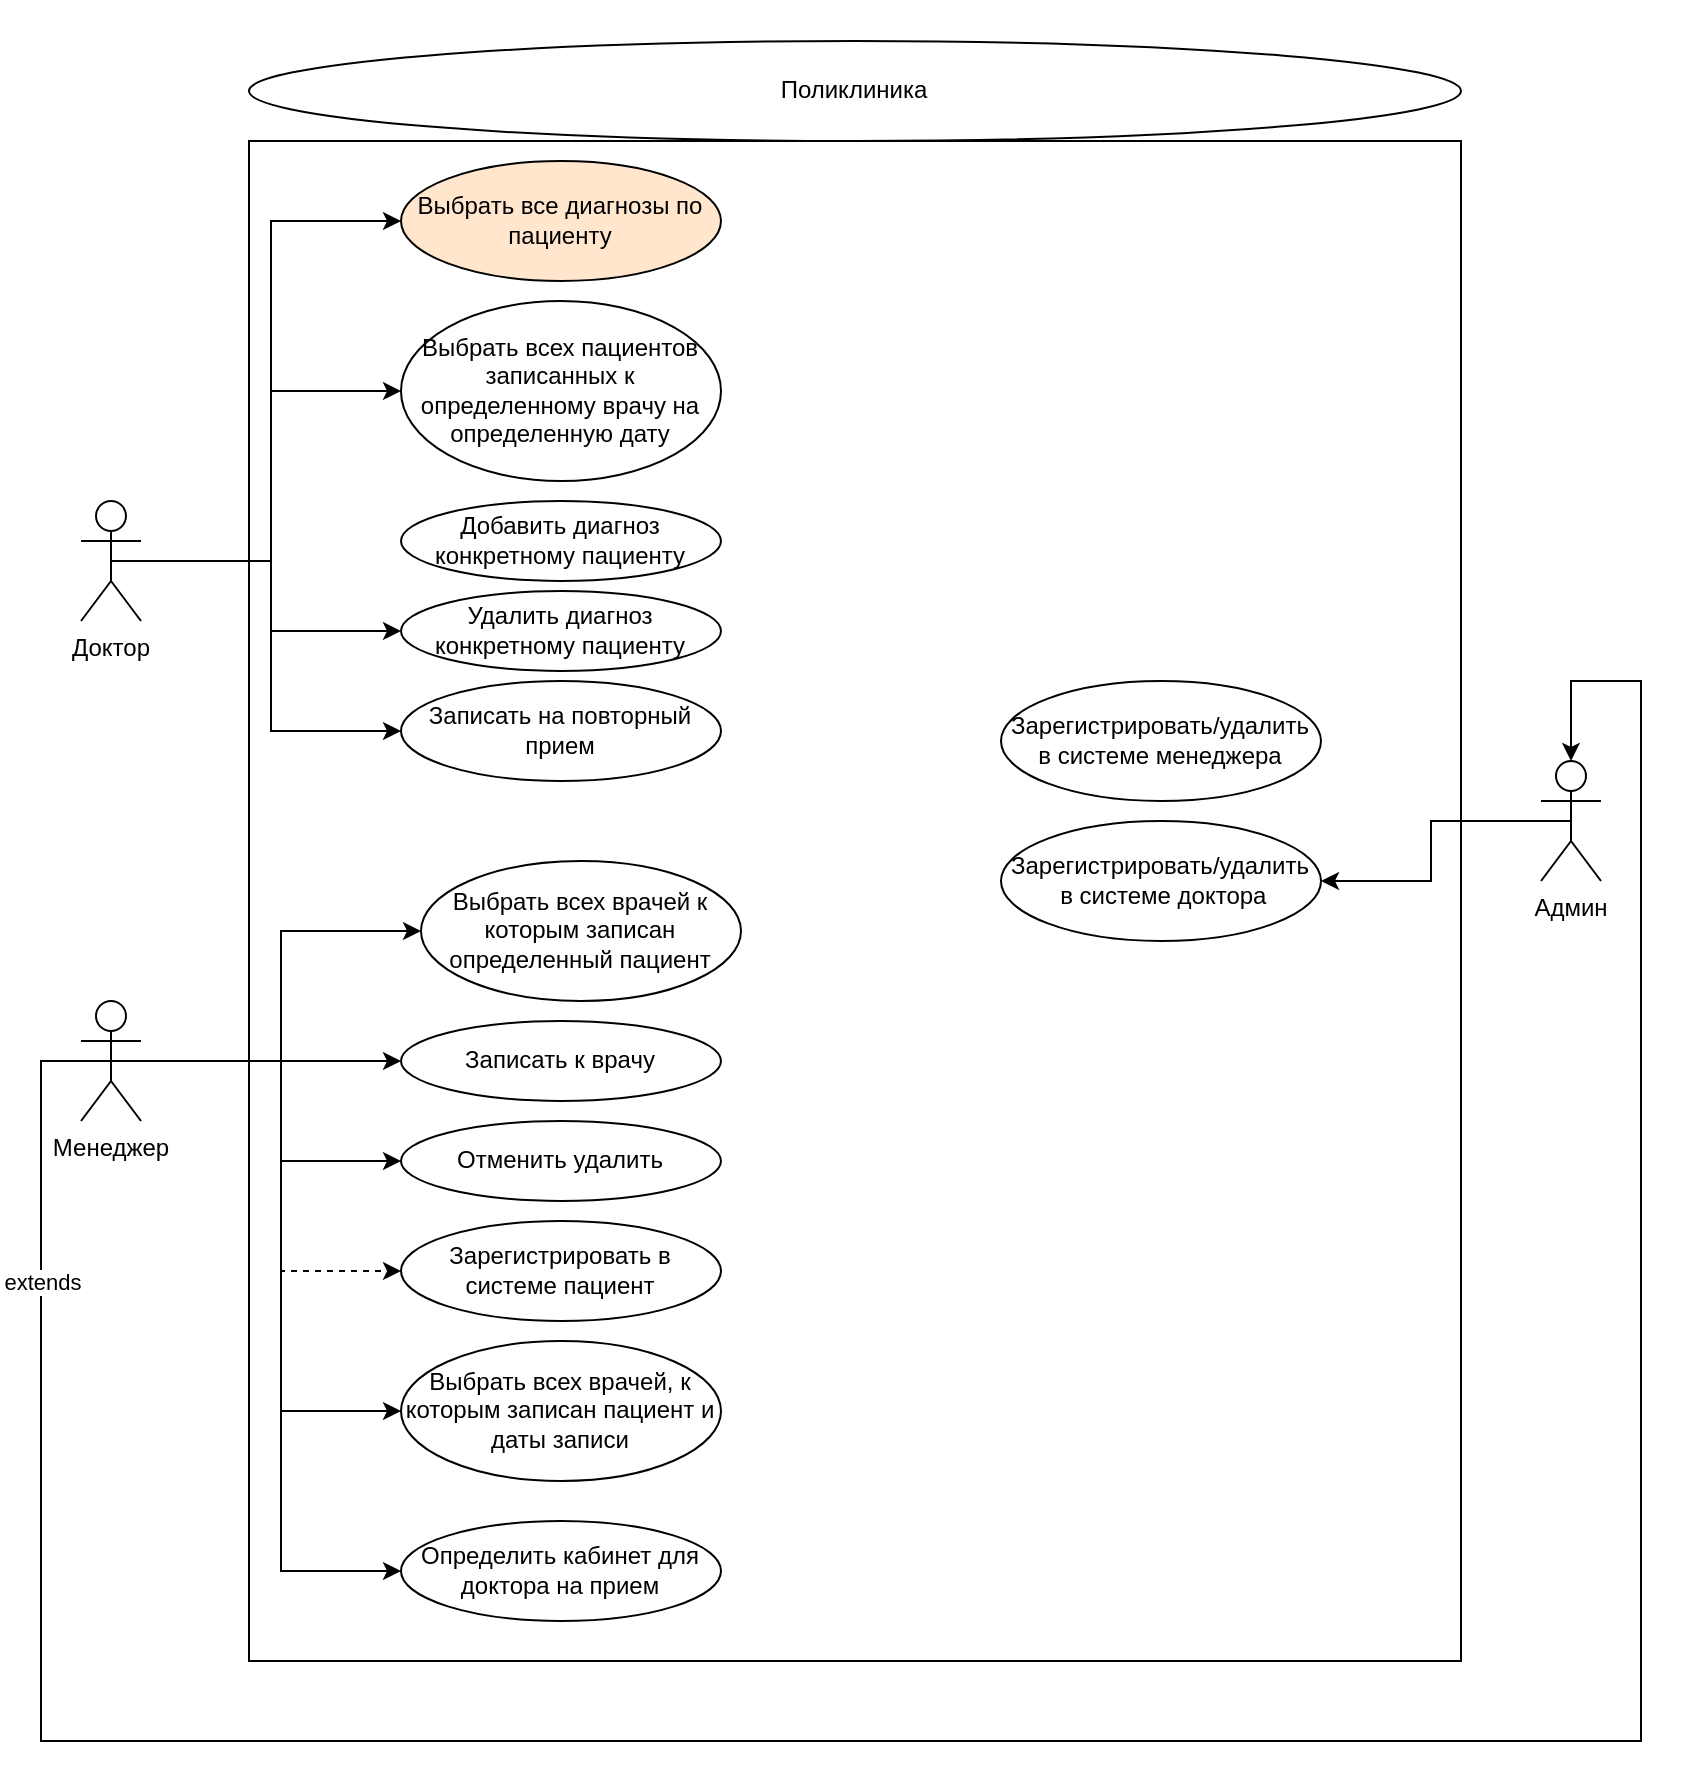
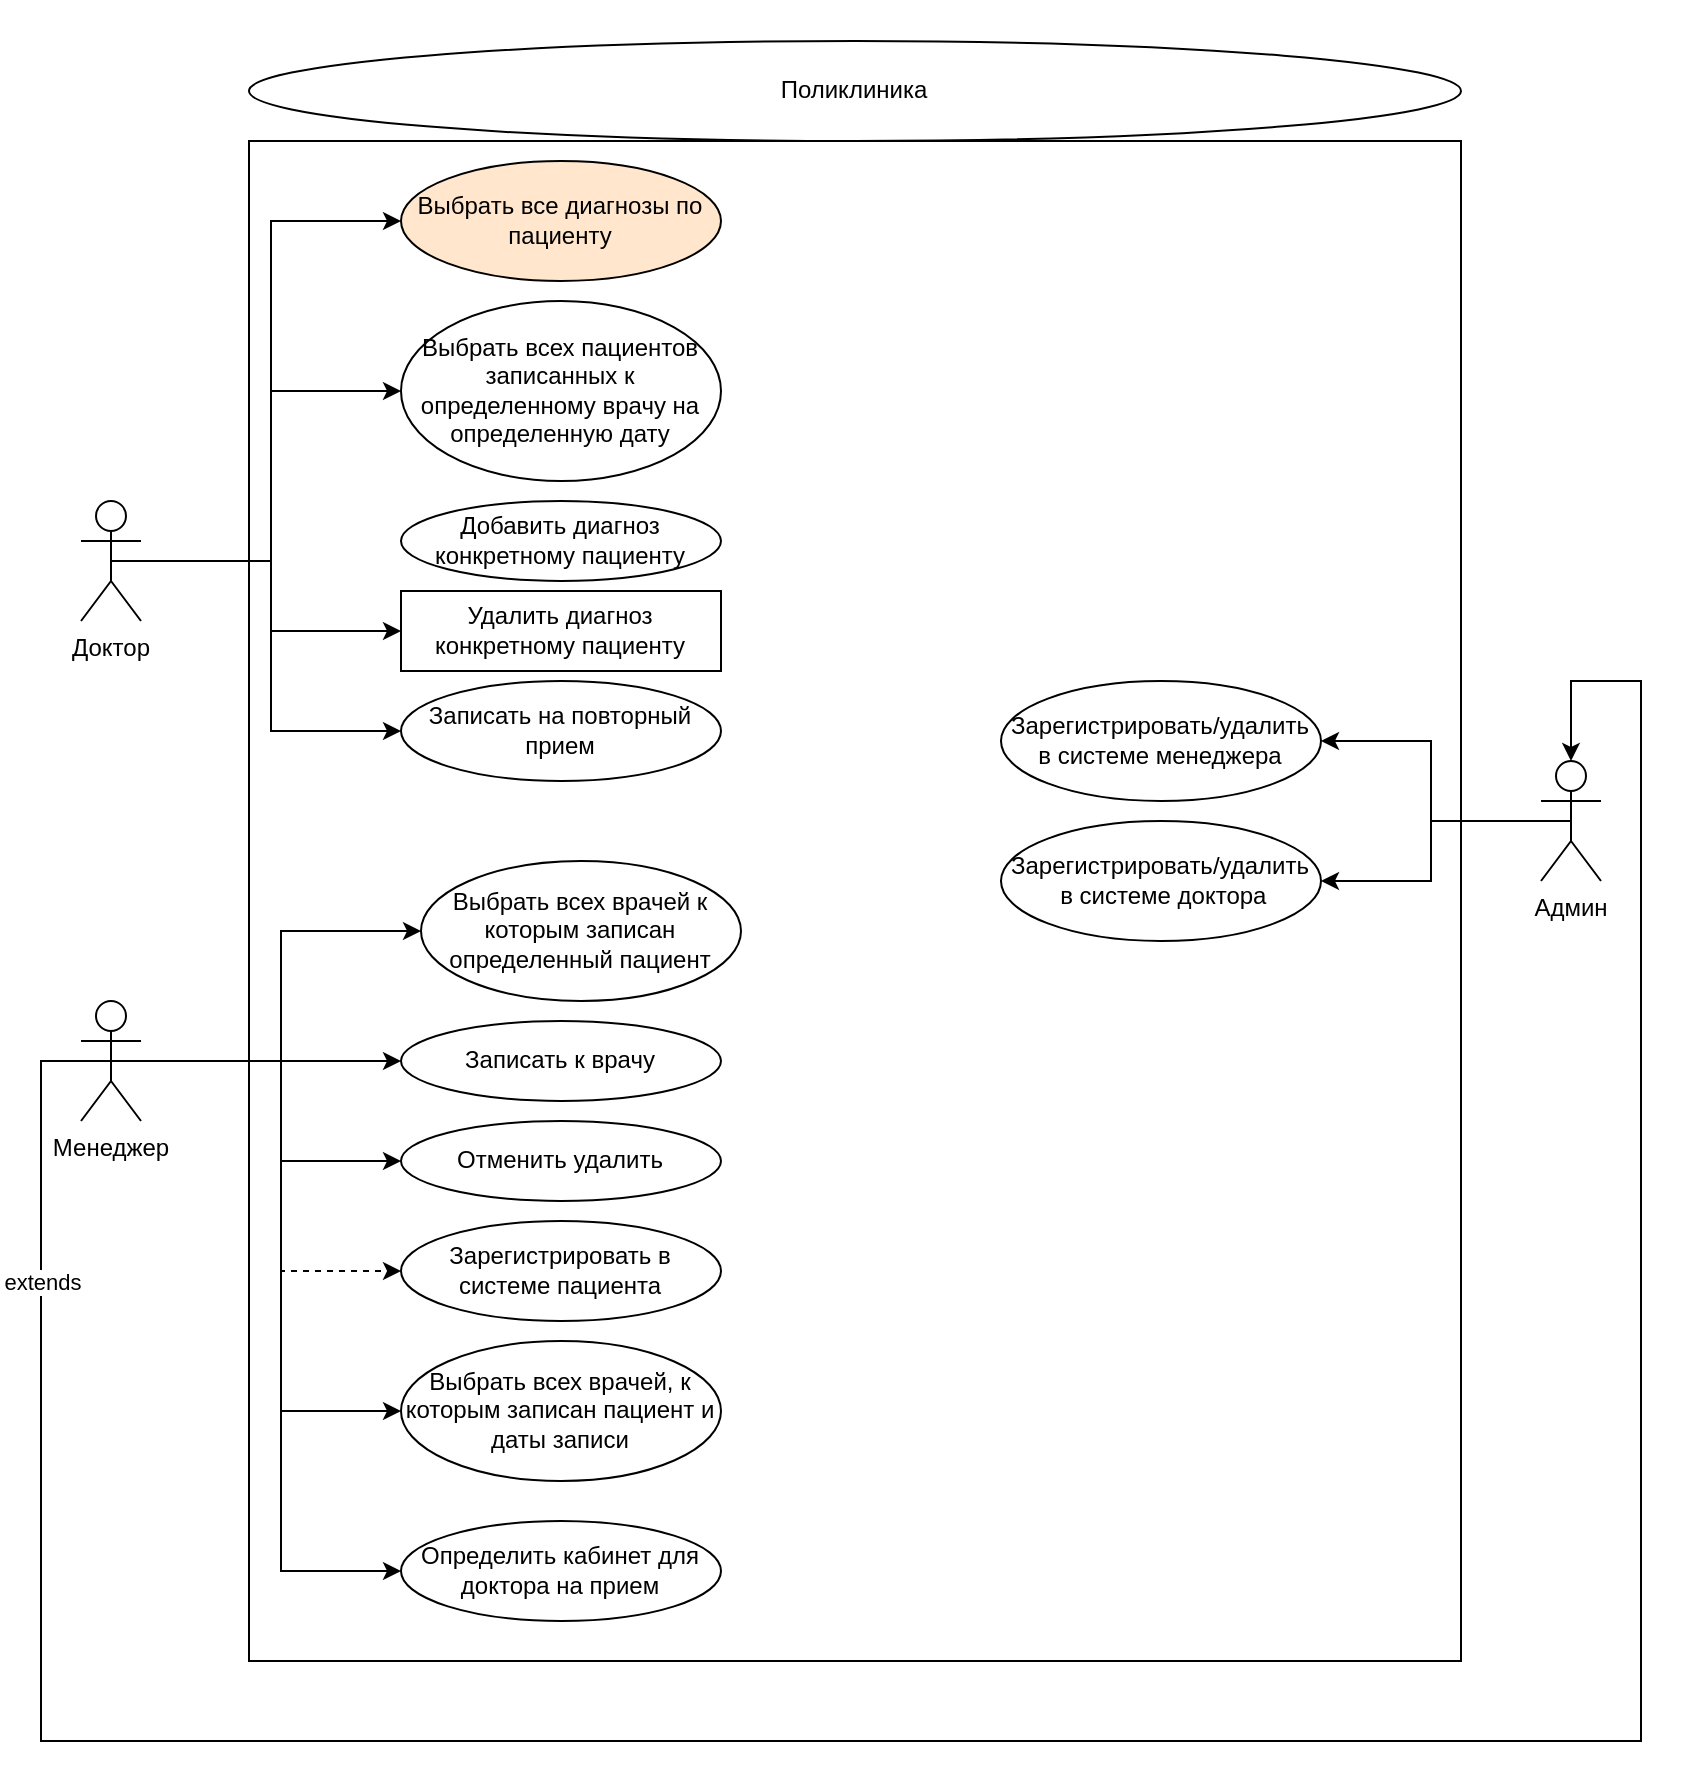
  <mxCell id="0" />
  <mxCell id="1" parent="0" />
  <mxCell id="2" value="" style="html=1;whiteSpace=wrap;" vertex="1" parent="1"><mxGeometry x="124" y="70" width="606" height="760" as="geometry" /></mxCell>
  <mxCell id="3" value="Выбрать все диагнозы по пациенту" style="ellipse;whiteSpace=wrap;html=1;fillColor=#ffe6cc;" vertex="1" parent="1"><mxGeometry x="200" width="160" height="60" as="geometry" y="80" /></mxCell>
  <mxCell id="4" value="Выбрать всех пациентов записанных к определенному врачу на определенную дату" style="ellipse;whiteSpace=wrap;html=1;" vertex="1" parent="1"><mxGeometry x="200" y="150" width="160" height="90" as="geometry" /></mxCell>
  <mxCell id="5" style="edgeStyle=orthogonalEdgeStyle;rounded=0;orthogonalLoop=1;jettySize=auto;html=1;exitX=0.5;exitY=0.5;exitDx=0;exitDy=0;exitPerimeter=0;entryX=0;entryY=0.5;entryDx=0;entryDy=0;" edge="1" parent="1" source="9" target="3"><mxGeometry relative="1" as="geometry" /></mxCell>
  <mxCell id="6" style="edgeStyle=orthogonalEdgeStyle;rounded=0;orthogonalLoop=1;jettySize=auto;html=1;exitX=0.5;exitY=0.5;exitDx=0;exitDy=0;exitPerimeter=0;entryX=0;entryY=0.5;entryDx=0;entryDy=0;" edge="1" parent="1" source="9" target="4"><mxGeometry relative="1" as="geometry" /></mxCell>
  <mxCell id="7" style="edgeStyle=orthogonalEdgeStyle;rounded=0;orthogonalLoop=1;jettySize=auto;html=1;exitX=0.5;exitY=0.5;exitDx=0;exitDy=0;exitPerimeter=0;entryX=0;entryY=0.5;entryDx=0;entryDy=0;" edge="1" parent="1" source="9" target="32"><mxGeometry relative="1" as="geometry" /></mxCell>
  <mxCell id="8" style="edgeStyle=orthogonalEdgeStyle;rounded=0;orthogonalLoop=1;jettySize=auto;html=1;exitX=0.5;exitY=0.5;exitDx=0;exitDy=0;exitPerimeter=0;entryX=0;entryY=0.5;entryDx=0;entryDy=0;" edge="1" parent="1" source="9" target="30"><mxGeometry relative="1" as="geometry" /></mxCell>
  <mxCell id="9" value="Доктор" style="shape=umlActor;verticalLabelPosition=bottom;verticalAlign=top;html=1;" vertex="1" parent="1"><mxGeometry x="40" y="250" width="30" height="60" as="geometry" /></mxCell>
  <mxCell id="10" style="edgeStyle=orthogonalEdgeStyle;rounded=0;orthogonalLoop=1;jettySize=auto;html=1;" edge="1" parent="1" source="18" target="23"><mxGeometry relative="1" as="geometry" /></mxCell>
  <mxCell id="11" style="edgeStyle=orthogonalEdgeStyle;rounded=0;orthogonalLoop=1;jettySize=auto;html=1;" edge="1" parent="1" source="18" target="21"><mxGeometry relative="1" as="geometry"><Array as="points"><mxPoint x="140" y="530" /><mxPoint x="140" y="580" /></Array></mxGeometry></mxCell>
  <mxCell id="12" style="edgeStyle=orthogonalEdgeStyle;rounded=0;orthogonalLoop=1;jettySize=auto;html=1;entryX=0;entryY=0.5;entryDx=0;entryDy=0;dashed=1;" edge="1" parent="1" source="18" target="22"><mxGeometry relative="1" as="geometry"><Array as="points"><mxPoint x="140" y="530" /><mxPoint x="140" y="635" /></Array></mxGeometry></mxCell>
  <mxCell id="13" style="edgeStyle=orthogonalEdgeStyle;rounded=0;orthogonalLoop=1;jettySize=auto;html=1;entryX=0;entryY=0.5;entryDx=0;entryDy=0;" edge="1" parent="1" source="18" target="29"><mxGeometry relative="1" as="geometry"><Array as="points"><mxPoint x="140" y="530" /><mxPoint x="140" y="705" /></Array></mxGeometry></mxCell>
  <mxCell id="14" style="edgeStyle=orthogonalEdgeStyle;rounded=0;orthogonalLoop=1;jettySize=auto;html=1;exitX=0.5;exitY=0.5;exitDx=0;exitDy=0;exitPerimeter=0;" edge="1" parent="1" source="18" target="27"><mxGeometry relative="1" as="geometry" /></mxCell>
  <mxCell id="15" style="edgeStyle=orthogonalEdgeStyle;rounded=0;orthogonalLoop=1;jettySize=auto;html=1;exitX=0.5;exitY=0.5;exitDx=0;exitDy=0;exitPerimeter=0;entryX=0;entryY=0.5;entryDx=0;entryDy=0;" edge="1" parent="1" source="18" target="31"><mxGeometry relative="1" as="geometry"><Array as="points"><mxPoint x="140" y="530" /><mxPoint x="140" y="785" /></Array></mxGeometry></mxCell>
  <mxCell id="16" style="edgeStyle=orthogonalEdgeStyle;rounded=0;orthogonalLoop=1;jettySize=auto;html=1;exitX=0.5;exitY=0.5;exitDx=0;exitDy=0;exitPerimeter=0;entryX=0.5;entryY=0;entryDx=0;entryDy=0;entryPerimeter=0;" edge="1" parent="1" source="18" target="26"><mxGeometry relative="1" as="geometry"><Array as="points"><mxPoint x="20" y="530" /><mxPoint x="20" y="870" /><mxPoint x="820" y="870" /><mxPoint x="820" y="340" /><mxPoint x="785" y="340" /></Array></mxGeometry></mxCell>
  <mxCell id="17" value="extends" style="edgeLabel;html=1;align=center;verticalAlign=middle;resizable=0;points=[];" vertex="1" connectable="0" parent="16"><mxGeometry x="-0.246" y="-2" relative="1" as="geometry"><mxPoint x="-296" y="-232" as="offset" /></mxGeometry></mxCell>
  <mxCell id="18" value="Менеджер" style="shape=umlActor;verticalLabelPosition=bottom;verticalAlign=top;html=1;" vertex="1" parent="1"><mxGeometry x="40" y="500" width="30" height="60" as="geometry" /></mxCell>
  <mxCell id="19" value="Поликлиника" style="ellipse;html=1;whiteSpace=wrap;" vertex="1" parent="1"><mxGeometry x="124" y="20" width="606" height="50" as="geometry" /></mxCell>
  <mxCell id="20" value="Добавить диагноз конкретному пациенту" style="ellipse;whiteSpace=wrap;html=1;" vertex="1" parent="1"><mxGeometry x="200" y="250" width="160" height="40" as="geometry" /></mxCell>
  <mxCell id="21" value="Отменить удалить" style="ellipse;whiteSpace=wrap;html=1;" vertex="1" parent="1"><mxGeometry x="200" y="560" width="160" height="40" as="geometry" /></mxCell>
- <mxCell id="22" value="Зарегистрировать в системе пациент" style="ellipse;whiteSpace=wrap;html=1;" vertex="1" parent="1"><mxGeometry x="200" y="610" width="160" height="50" as="geometry" /></mxCell>
+ <mxCell id="22" value="Зарегистрировать в системе пациента" style="ellipse;whiteSpace=wrap;html=1;" vertex="1" parent="1"><mxGeometry x="200" y="610" width="160" height="50" as="geometry" /></mxCell>
  <mxCell id="23" value="Записать к врачу" style="ellipse;whiteSpace=wrap;html=1;" vertex="1" parent="1"><mxGeometry x="200" y="510" width="160" height="40" as="geometry" /></mxCell>
+ <mxCell id="24" style="edgeStyle=orthogonalEdgeStyle;rounded=0;orthogonalLoop=1;jettySize=auto;html=1;exitX=0.5;exitY=0.5;exitDx=0;exitDy=0;exitPerimeter=0;" edge="1" parent="1" source="26" target="33"><mxGeometry relative="1" as="geometry" /></mxCell>
  <mxCell id="25" style="edgeStyle=orthogonalEdgeStyle;rounded=0;orthogonalLoop=1;jettySize=auto;html=1;exitX=0.5;exitY=0.5;exitDx=0;exitDy=0;exitPerimeter=0;" edge="1" parent="1" source="26" target="28"><mxGeometry relative="1" as="geometry" /></mxCell>
  <mxCell id="26" value="Админ" style="shape=umlActor;verticalLabelPosition=bottom;verticalAlign=top;html=1;" vertex="1" parent="1"><mxGeometry x="770" y="380" width="30" height="60" as="geometry" /></mxCell>
  <mxCell id="27" value="Выбрать всех врачей к которым записан определенный пациент" style="ellipse;whiteSpace=wrap;html=1;" vertex="1" parent="1"><mxGeometry x="210" y="430" width="160" height="70" as="geometry" /></mxCell>
  <mxCell id="28" value="Зарегистрировать/удалить&lt;br&gt;&amp;nbsp;в системе доктора" style="ellipse;whiteSpace=wrap;html=1;" vertex="1" parent="1"><mxGeometry x="500" y="410" width="160" height="60" as="geometry" /></mxCell>
  <mxCell id="29" value="Выбрать всех врачей, к которым записан пациент и даты записи" style="ellipse;whiteSpace=wrap;html=1;" vertex="1" parent="1"><mxGeometry x="200" y="670" width="160" height="70" as="geometry" /></mxCell>
  <mxCell id="30" value="Записать на повторный прием" style="ellipse;whiteSpace=wrap;html=1;" vertex="1" parent="1"><mxGeometry x="200" y="340" width="160" height="50" as="geometry" /></mxCell>
  <mxCell id="31" value="Определить кабинет для доктора на прием" style="ellipse;whiteSpace=wrap;html=1;" vertex="1" parent="1"><mxGeometry x="200" y="760" width="160" height="50" as="geometry" /></mxCell>
- <mxCell id="32" value="Удалить диагноз конкретному пациенту" style="ellipse;whiteSpace=wrap;html=1;" vertex="1" parent="1"><mxGeometry x="200" y="295" width="160" height="40" as="geometry" /></mxCell>
+ <mxCell id="32" value="Удалить диагноз конкретному пациенту" style="whiteSpace=wrap;html=1;rounded=0;" vertex="1" parent="1"><mxGeometry x="200" y="295" width="160" height="40" as="geometry" /></mxCell>
  <mxCell id="33" value="Зарегистрировать/удалить в системе менеджера" style="ellipse;whiteSpace=wrap;html=1;" vertex="1" parent="1"><mxGeometry x="500" y="340" width="160" height="60" as="geometry" /></mxCell>
